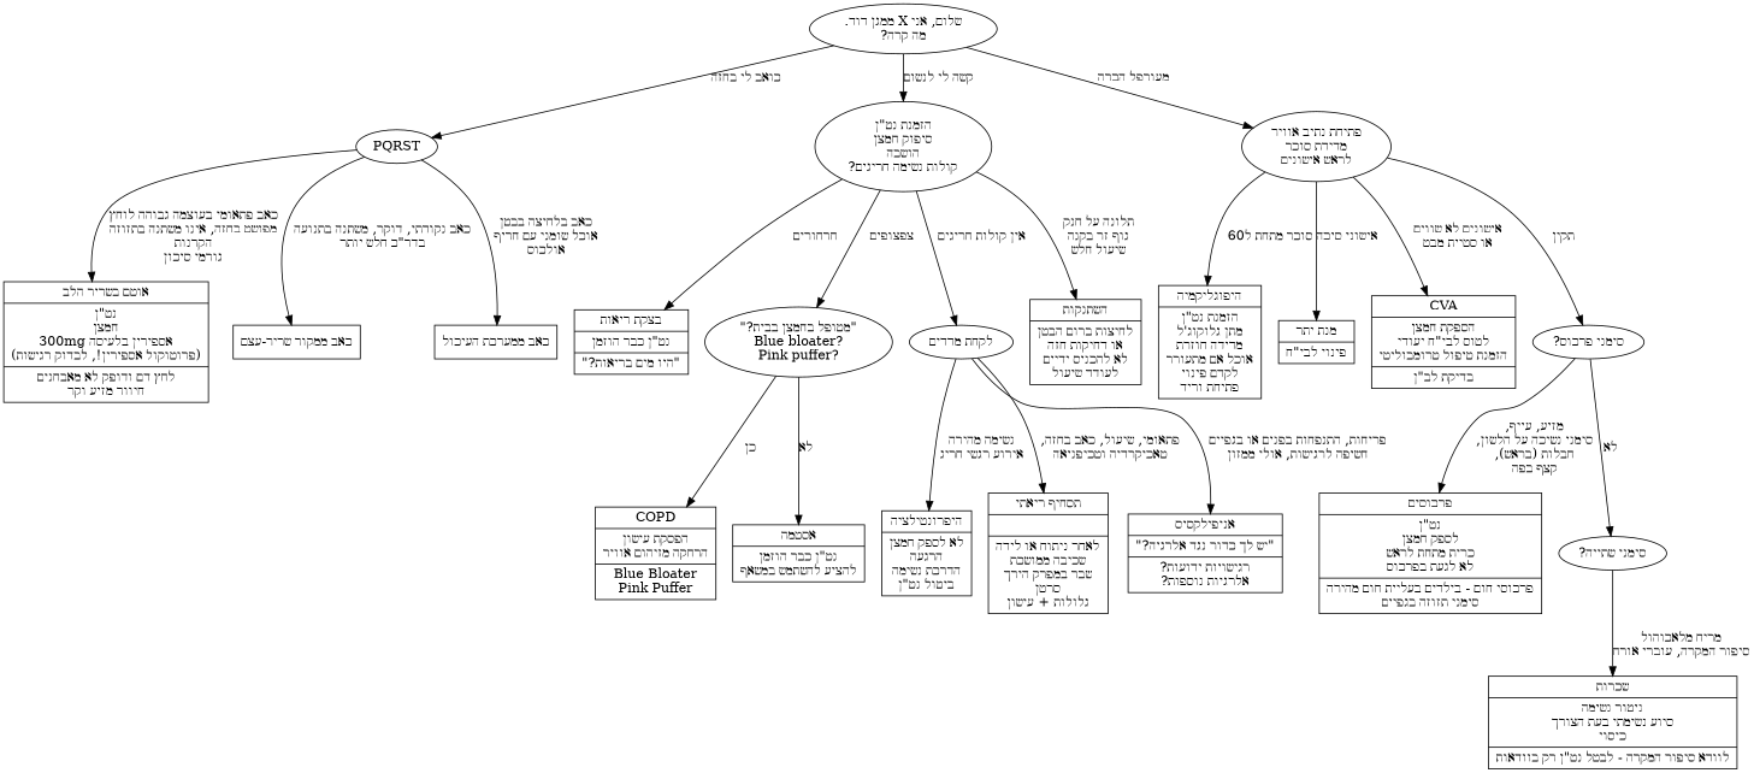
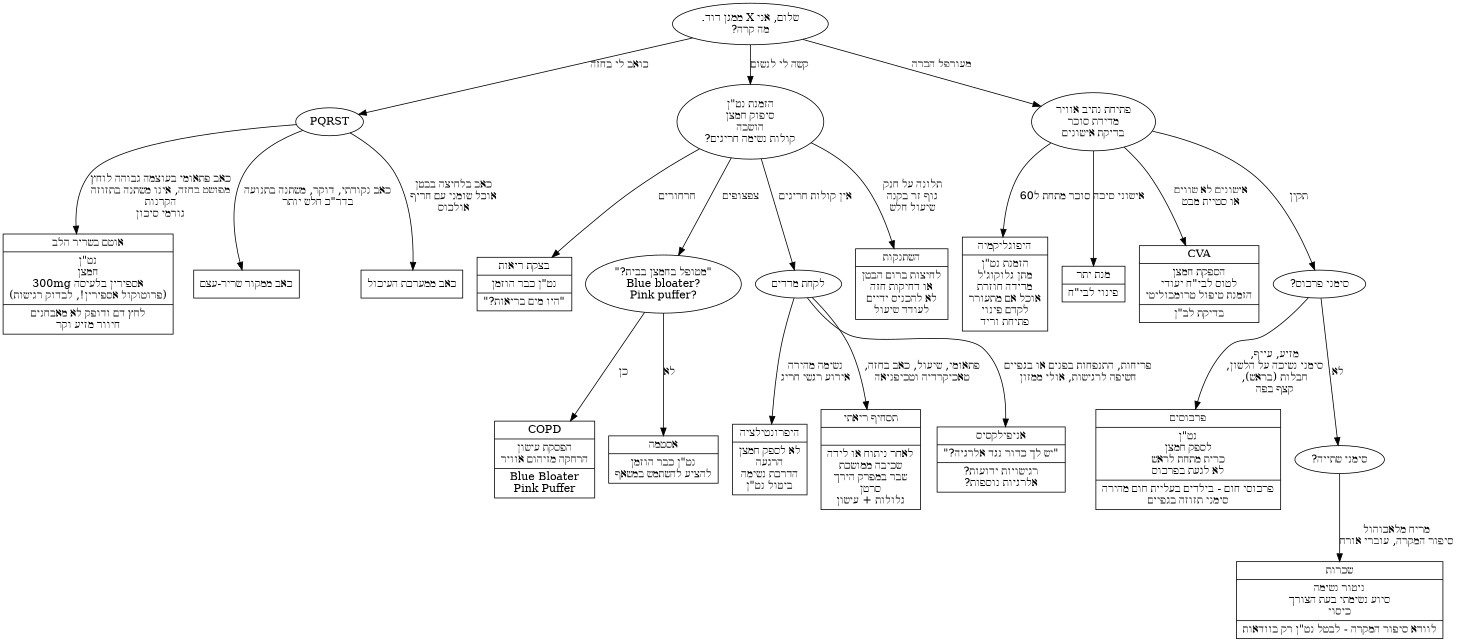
  digraph {
    node [shape=record]
    n1 [label="שלום, אני X ממגן דוד.\nמה קרה?" shape=""]
    n2 [label=PQRST shape=""]
    n3 [label="הזמנת נט\"ן\nסיפוק חמצן\nהושבה\nקולות נשימה חריגים?" shape=""]
-   n4 [label="פתיחת נתיב אוויר\nמדידת סוכר\nלראש אישונים" shape=""]
+   n4 [label="פתיחת נתיב אוויר\nמדידת סוכר\nבדיקת אישונים" shape=""]
    n5 [label="{אוטם בשריר הלב|נט\"ן\nחמצן\n300mg אספירין בלעיסה\n(פרוטוקול אספירין!, לבדוק רגישות)|לחץ דם ודופק לא מאבחנים\nחיוור מזיע וקר}"]
    n6 [label="{כאב ממקור שריר-עצם}"]
    n7 [label="{כאב ממערכת העיכול}"]
    n8 [label="{בצקת ריאות|נט\"ן כבר הוזמן|\"היו מים בריאות?\"}"]
    n9 [label="\"מטופל בחמצן בבית?\"\nBlue bloater?\nPink puffer?" shape=""]
    n10 [label="לקחת מדדים" shape=""]
    n11 [label="{השתנקות|לחיצות ברום הבטן\nאו דחיקות חזה\nלא להכניס ידיים\nלעודד שיעול}"]
    n12 [label="{היפוגליקמיה|הזמנת נט\"ן\nמתן גלוקוג'ל\nמדידה חוזרת\nאוכל אם מתעורר\nלקדם פינוי\nפתיחת וריד}"]
    n13 [label="{מנת יתר|פינוי לבי\"ח}"]
    n14 [label="{CVA|הספקת חמצן\nלטוס לבי\"ח יעודי\nהזמנת טיפול טרומבוליטי|בדיקת לב\"ן}"]
    n15 [label="סימני פרכוס?" shape=""]
    n16 [label="{COPD|הפסקת עישון\nהרחקה מזיהום אוויר|Blue Bloater\nPink Puffer}"]
    n17 [label="{אסטמה|נט\"ן כבר הוזמן\nלהציע להשתמש במשאף}"]
    n18 [label="{היפרונטילציה|לא לספק חמצן\nהרגעה\nהדרכת נשימה\nביטול נט\"ן}"]
    n19 [label="{תסחיף ריאתי||לאחר ניתוח או לידה\nשכיבה ממושכת\nשבר במפרק הירך\nסרטן\nגלולות + עישון}"]
    n20 [label="{אניפילקסיס|\"יש לך כדור נגד אלרגיה?\"|רגישויות ידועות?\nאלרגיות נוספות?}"]
    n21 [label="{פרכוסים|נט\"ן\nלספק חמצן\nכרית מתחת לראש\nלא לגעת בפרכוס|פרכוסי חום - בילדים בעליית חום מהירה\nסימני תזוזה בגפיים}"]
    n22 [label="סימני שתייה?" shape=""]
    n23 [label="{שכרות|ניטור נשימה\nסיוע נשימתי בעת הצורך\nכיסוי|לוודא סיפור המקרה - לבטל נט\"ן רק בוודאות}"]
    n1 -> n2 [label="כואב לי בחזה"]
    n1 -> n3 [label="קשה לי לנשום"]
    n1 -> n4 [label="מעורפל הכרה"]
    n2 -> n5 [label="כאב פתאומי בעוצמה גבוהה לוחץ\nמפושט בחזה, אינו משתנה בתזוזה\nהקרנות\nגורמי סיכון"]
    n2 -> n6 [label="כאב נקודתי, דוקר, משתנה בתנועה\nבדר\"כ חלש יותר"]
    n2 -> n7 [label="כאב בלחיצה בבטן\nאוכל שומני עם חריף\nאולכוס"]
    n3 -> n8 [label="חרחורים"]
    n3 -> n9 [label="צפצופים"]
    n3 -> n10 [label="אין קולות חריגים"]
    n3 -> n11 [label="תלונה על חנק\nגוף זר בקנה\nשיעול חלש"]
    n4 -> n12 [label="סוכר מתחת ל60"]
    n4 -> n13 [label="אישוני סיכה"]
    n4 -> n14 [label="אישונים לא שווים\nאו סטיית מבט"]
    n4 -> n15 [label="תקין"]
    n9 -> n16 [label="כן"]
    n9 -> n17 [label="לא"]
    n10 -> n18 [label="נשימה מהירה\nאירוע רגשי חריג\n"]
    n10 -> n19 [label="פתאומי, שיעול, כאב בחזה,\nטאכיקרדיה וטכיפניאה"]
    n10 -> n20 [label="פריחות, התנפחות בפנים או בגפיים\nחשיפה לרגישות, אולי ממזון"]
    n15 -> n21 [label="מזיע, עייף,\nסימני נשיכה על הלשון,\nחבלות (בראש),\nקצף בפה"]
    n15 -> n22 [label="לא"]
    n22 -> n23 [label="מריח מלאכוהול\nסיפור המקרה, עוברי אורח"]
  }
